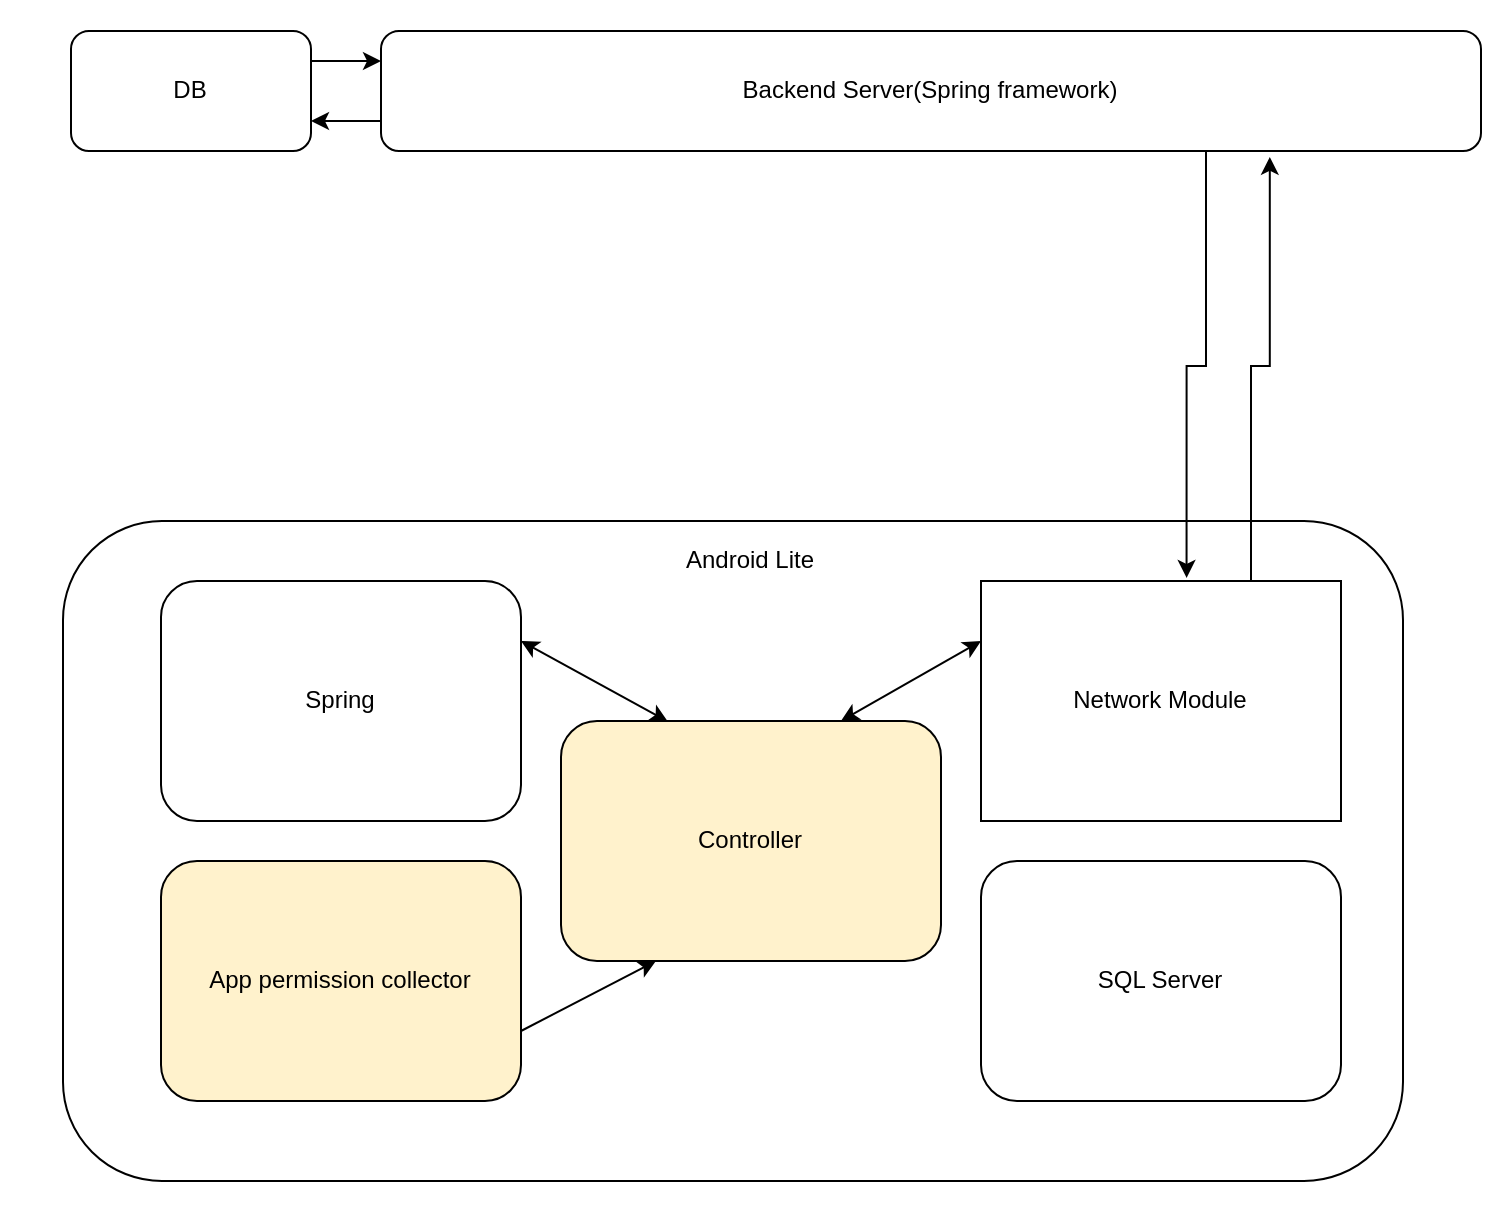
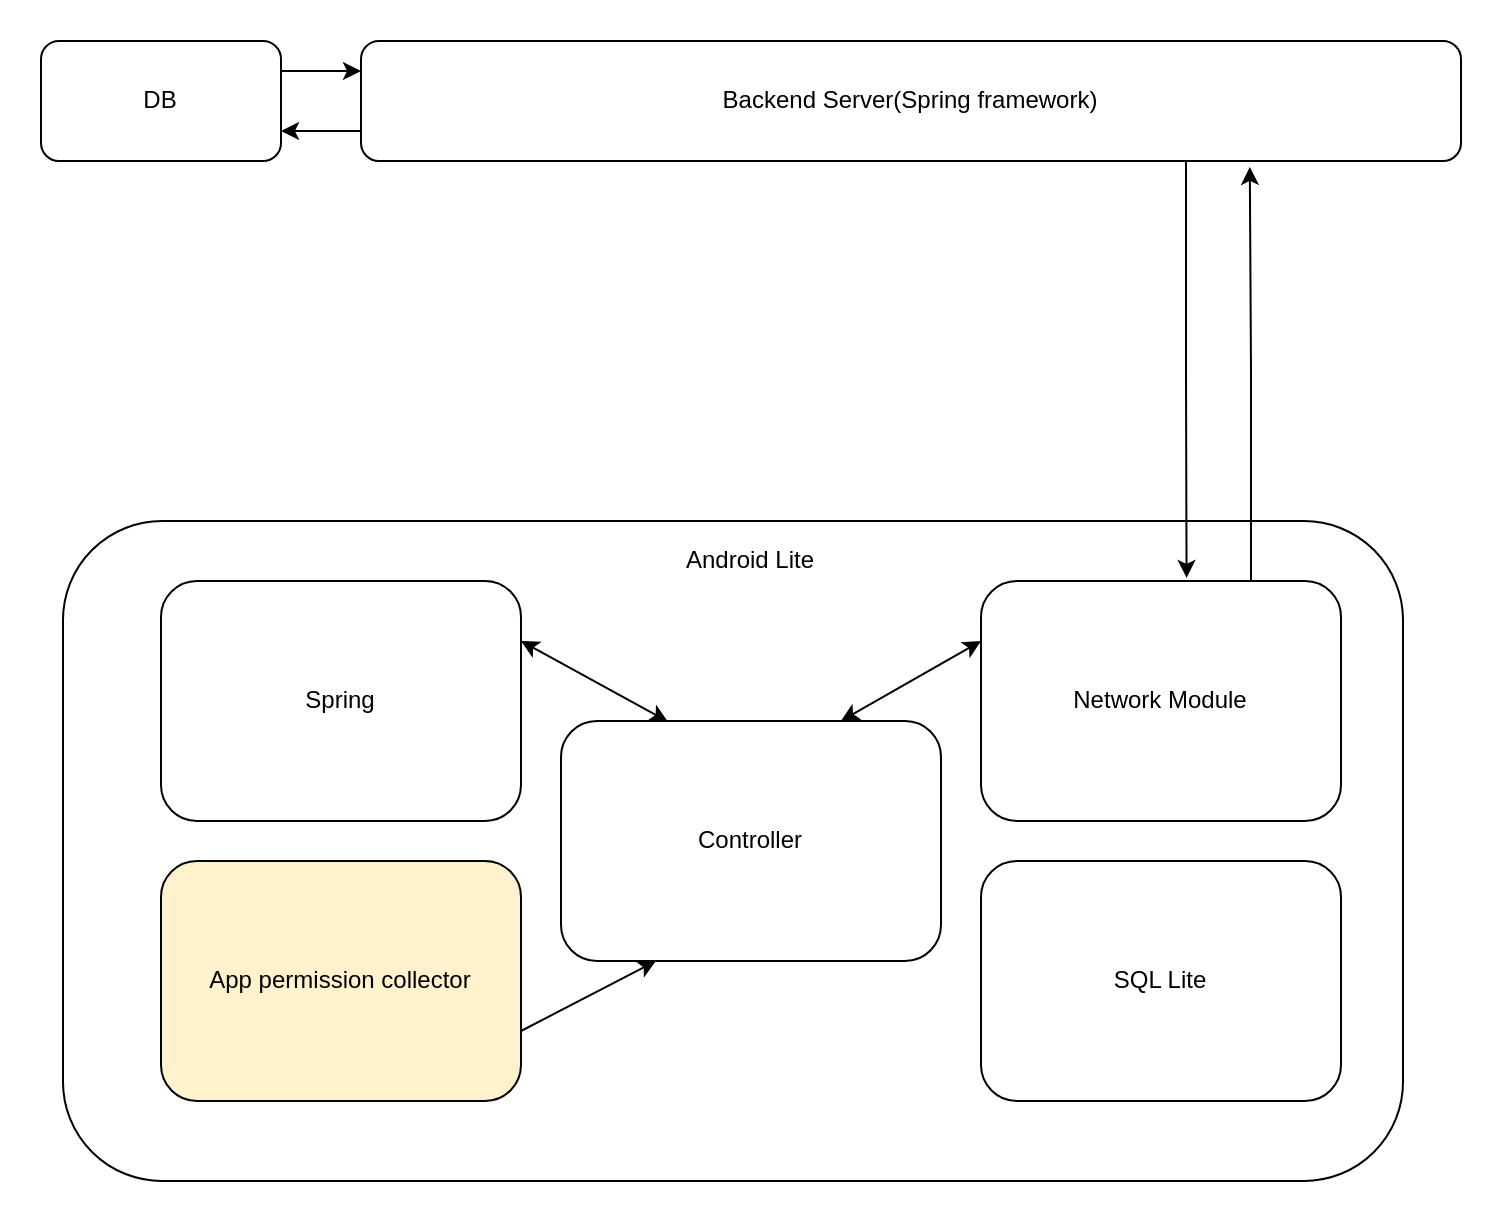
  <mxCell id="0" />
  <mxCell id="1" parent="0" />
  <mxCell id="2" style="edgeStyle=orthogonalEdgeStyle;rounded=0;orthogonalLoop=1;jettySize=auto;html=1;exitX=1;exitY=0.25;exitDx=0;exitDy=0;entryX=0;entryY=0.25;entryDx=0;entryDy=0;" edge="1" parent="1" source="3" target="5"><mxGeometry relative="1" as="geometry" /></mxCell>
- <mxCell id="3" value="DB" style="rounded=1;whiteSpace=wrap;html=1;" parent="1" vertex="1"><mxGeometry x="35" y="15" width="120" height="60" as="geometry" /></mxCell>
+ <mxCell id="3" value="DB" style="rounded=1;whiteSpace=wrap;html=1;" parent="1" vertex="1"><mxGeometry x="20" y="20" width="120" height="60" as="geometry" /></mxCell>
  <mxCell id="4" style="edgeStyle=orthogonalEdgeStyle;rounded=0;orthogonalLoop=1;jettySize=auto;html=1;exitX=0;exitY=0.75;exitDx=0;exitDy=0;entryX=1;entryY=0.75;entryDx=0;entryDy=0;" edge="1" parent="1" source="5" target="3"><mxGeometry relative="1" as="geometry" /></mxCell>
- <mxCell id="5" value="Backend Server(Spring framework)" style="rounded=1;whiteSpace=wrap;html=1;" parent="1" vertex="1"><mxGeometry x="190" y="15" width="550" height="60" as="geometry" /></mxCell>
+ <mxCell id="5" value="Backend Server(Spring framework)" style="rounded=1;whiteSpace=wrap;html=1;" parent="1" vertex="1"><mxGeometry x="180" y="20" width="550" height="60" as="geometry" /></mxCell>
  <mxCell id="6" value="" style="rounded=1;whiteSpace=wrap;html=1;" parent="1" vertex="1"><mxGeometry x="31" y="260" width="670" height="330" as="geometry" /></mxCell>
  <mxCell id="7" value="Spring" style="rounded=1;whiteSpace=wrap;html=1;" parent="1" vertex="1"><mxGeometry x="80" y="290" width="180" height="120" as="geometry" /></mxCell>
  <mxCell id="8" style="edgeStyle=orthogonalEdgeStyle;rounded=0;orthogonalLoop=1;jettySize=auto;html=1;exitX=0.75;exitY=0;exitDx=0;exitDy=0;entryX=0.808;entryY=1.049;entryDx=0;entryDy=0;entryPerimeter=0;" edge="1" parent="1" source="9" target="5"><mxGeometry relative="1" as="geometry" /></mxCell>
- <mxCell id="9" value="Network Module" style="whiteSpace=wrap;html=1;rounded=0;" parent="1" vertex="1"><mxGeometry x="490" y="290" width="180" height="120" as="geometry" /></mxCell>
+ <mxCell id="9" value="Network Module" style="rounded=1;whiteSpace=wrap;html=1;" parent="1" vertex="1"><mxGeometry x="490" y="290" width="180" height="120" as="geometry" /></mxCell>
  <mxCell id="10" value="App permission collector" style="rounded=1;whiteSpace=wrap;html=1;fillColor=#fff2cc;" parent="1" vertex="1"><mxGeometry x="80" y="430" width="180" height="120" as="geometry" /></mxCell>
- <mxCell id="11" value="SQL Server" style="rounded=1;whiteSpace=wrap;html=1;" parent="1" vertex="1"><mxGeometry x="490" y="430" width="180" height="120" as="geometry" /></mxCell>
+ <mxCell id="11" value="SQL Lite" style="rounded=1;whiteSpace=wrap;html=1;" parent="1" vertex="1"><mxGeometry x="490" y="430" width="180" height="120" as="geometry" /></mxCell>
  <mxCell id="12" value="Android Lite" style="text;html=1;strokeColor=none;fillColor=none;align=center;verticalAlign=middle;whiteSpace=wrap;rounded=0;" parent="1" vertex="1"><mxGeometry x="325" y="260" width="100" height="40" as="geometry" /></mxCell>
- <mxCell id="13" value="Controller" style="rounded=1;whiteSpace=wrap;html=1;fillColor=#fff2cc;" vertex="1" parent="1"><mxGeometry x="280" y="360" width="190" height="120" as="geometry" /></mxCell>
+ <mxCell id="13" value="Controller" style="rounded=1;whiteSpace=wrap;html=1;" vertex="1" parent="1"><mxGeometry x="280" y="360" width="190" height="120" as="geometry" /></mxCell>
  <mxCell id="14" style="edgeStyle=orthogonalEdgeStyle;rounded=0;orthogonalLoop=1;jettySize=auto;html=1;exitX=0.75;exitY=1;exitDx=0;exitDy=0;entryX=0.571;entryY=-0.013;entryDx=0;entryDy=0;entryPerimeter=0;" edge="1" parent="1" source="5" target="9"><mxGeometry relative="1" as="geometry" /></mxCell>
  <mxCell id="15" value="" style="endArrow=classic;startArrow=classic;html=1;entryX=0.281;entryY=0.002;entryDx=0;entryDy=0;entryPerimeter=0;" edge="1" parent="1" target="13"><mxGeometry width="50" height="50" relative="1" as="geometry"><mxPoint x="260" y="320" as="sourcePoint" /><mxPoint x="310" y="270" as="targetPoint" /></mxGeometry></mxCell>
  <mxCell id="16" value="" style="endArrow=classic;startArrow=classic;html=1;entryX=0;entryY=0.25;entryDx=0;entryDy=0;" edge="1" parent="1" target="9"><mxGeometry width="50" height="50" relative="1" as="geometry"><mxPoint x="420" y="360" as="sourcePoint" /><mxPoint x="470" y="310" as="targetPoint" /></mxGeometry></mxCell>
  <mxCell id="17" value="" style="endArrow=classic;html=1;entryX=0.25;entryY=1;entryDx=0;entryDy=0;" edge="1" parent="1" target="13"><mxGeometry width="50" height="50" relative="1" as="geometry"><mxPoint x="260" y="515" as="sourcePoint" /><mxPoint x="310" y="465" as="targetPoint" /></mxGeometry></mxCell>
